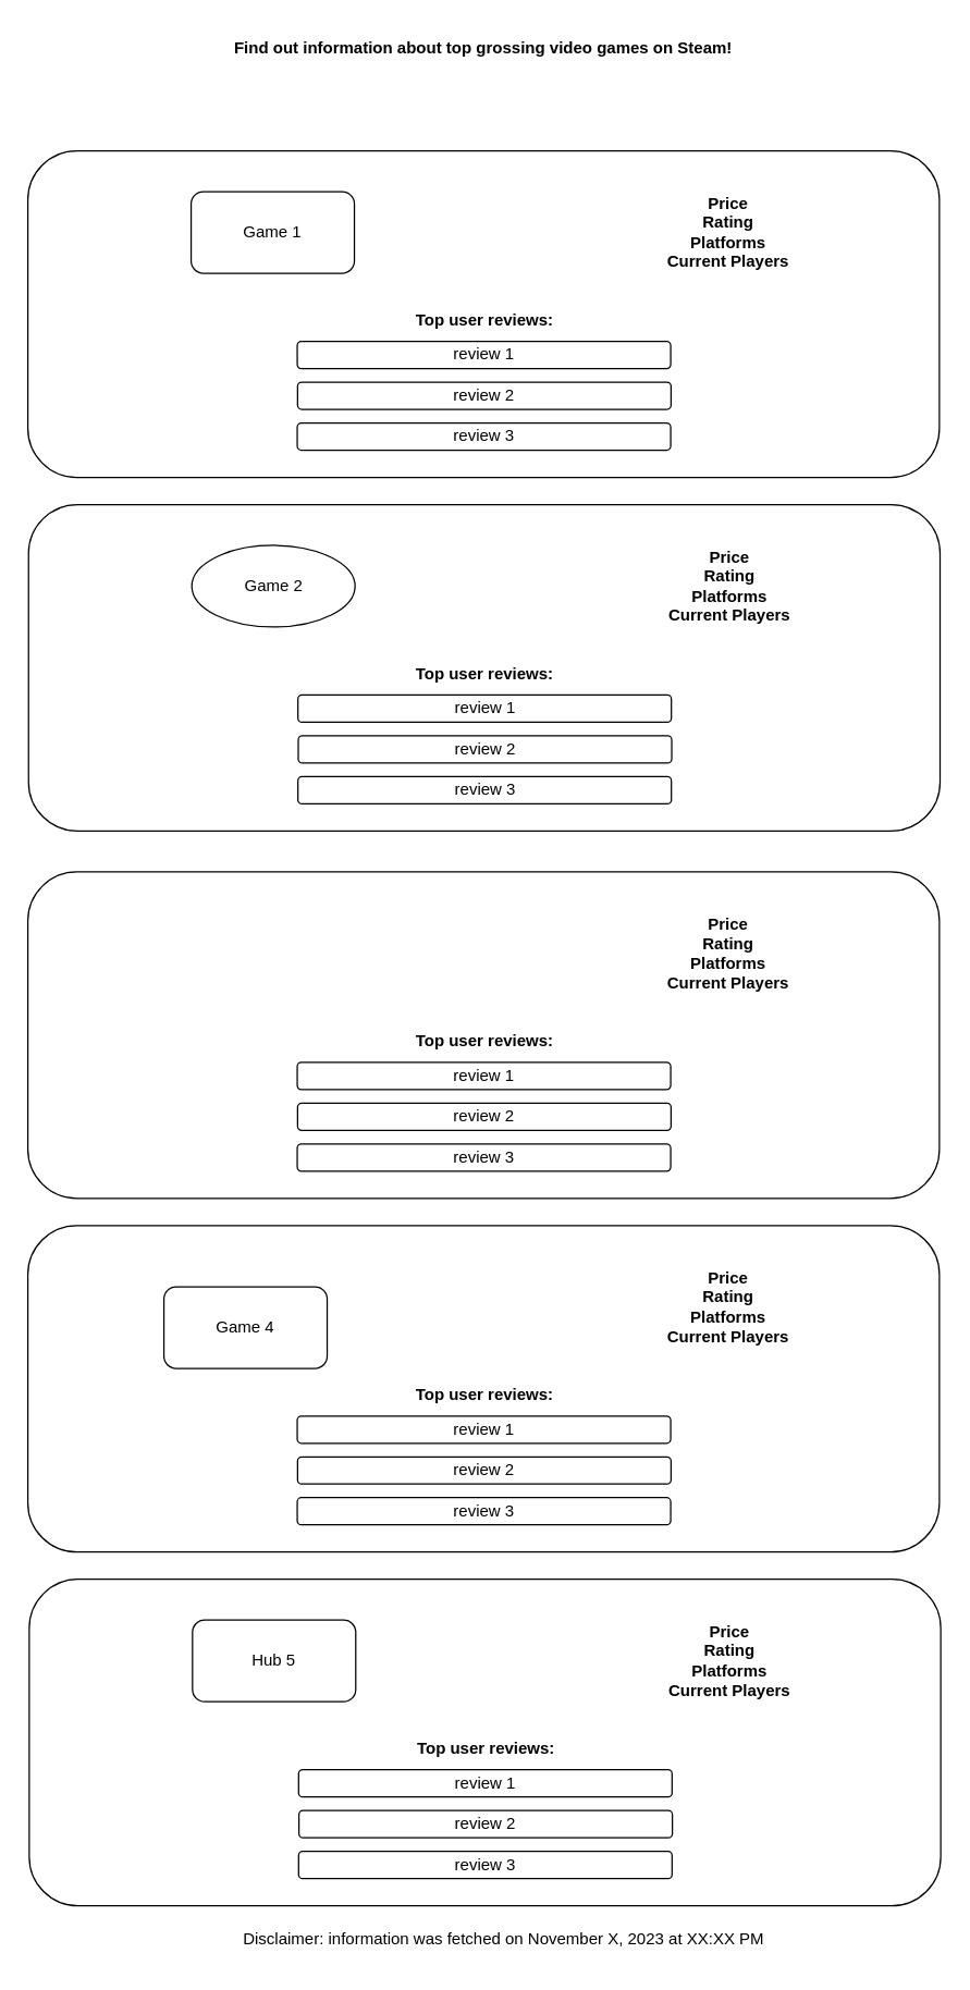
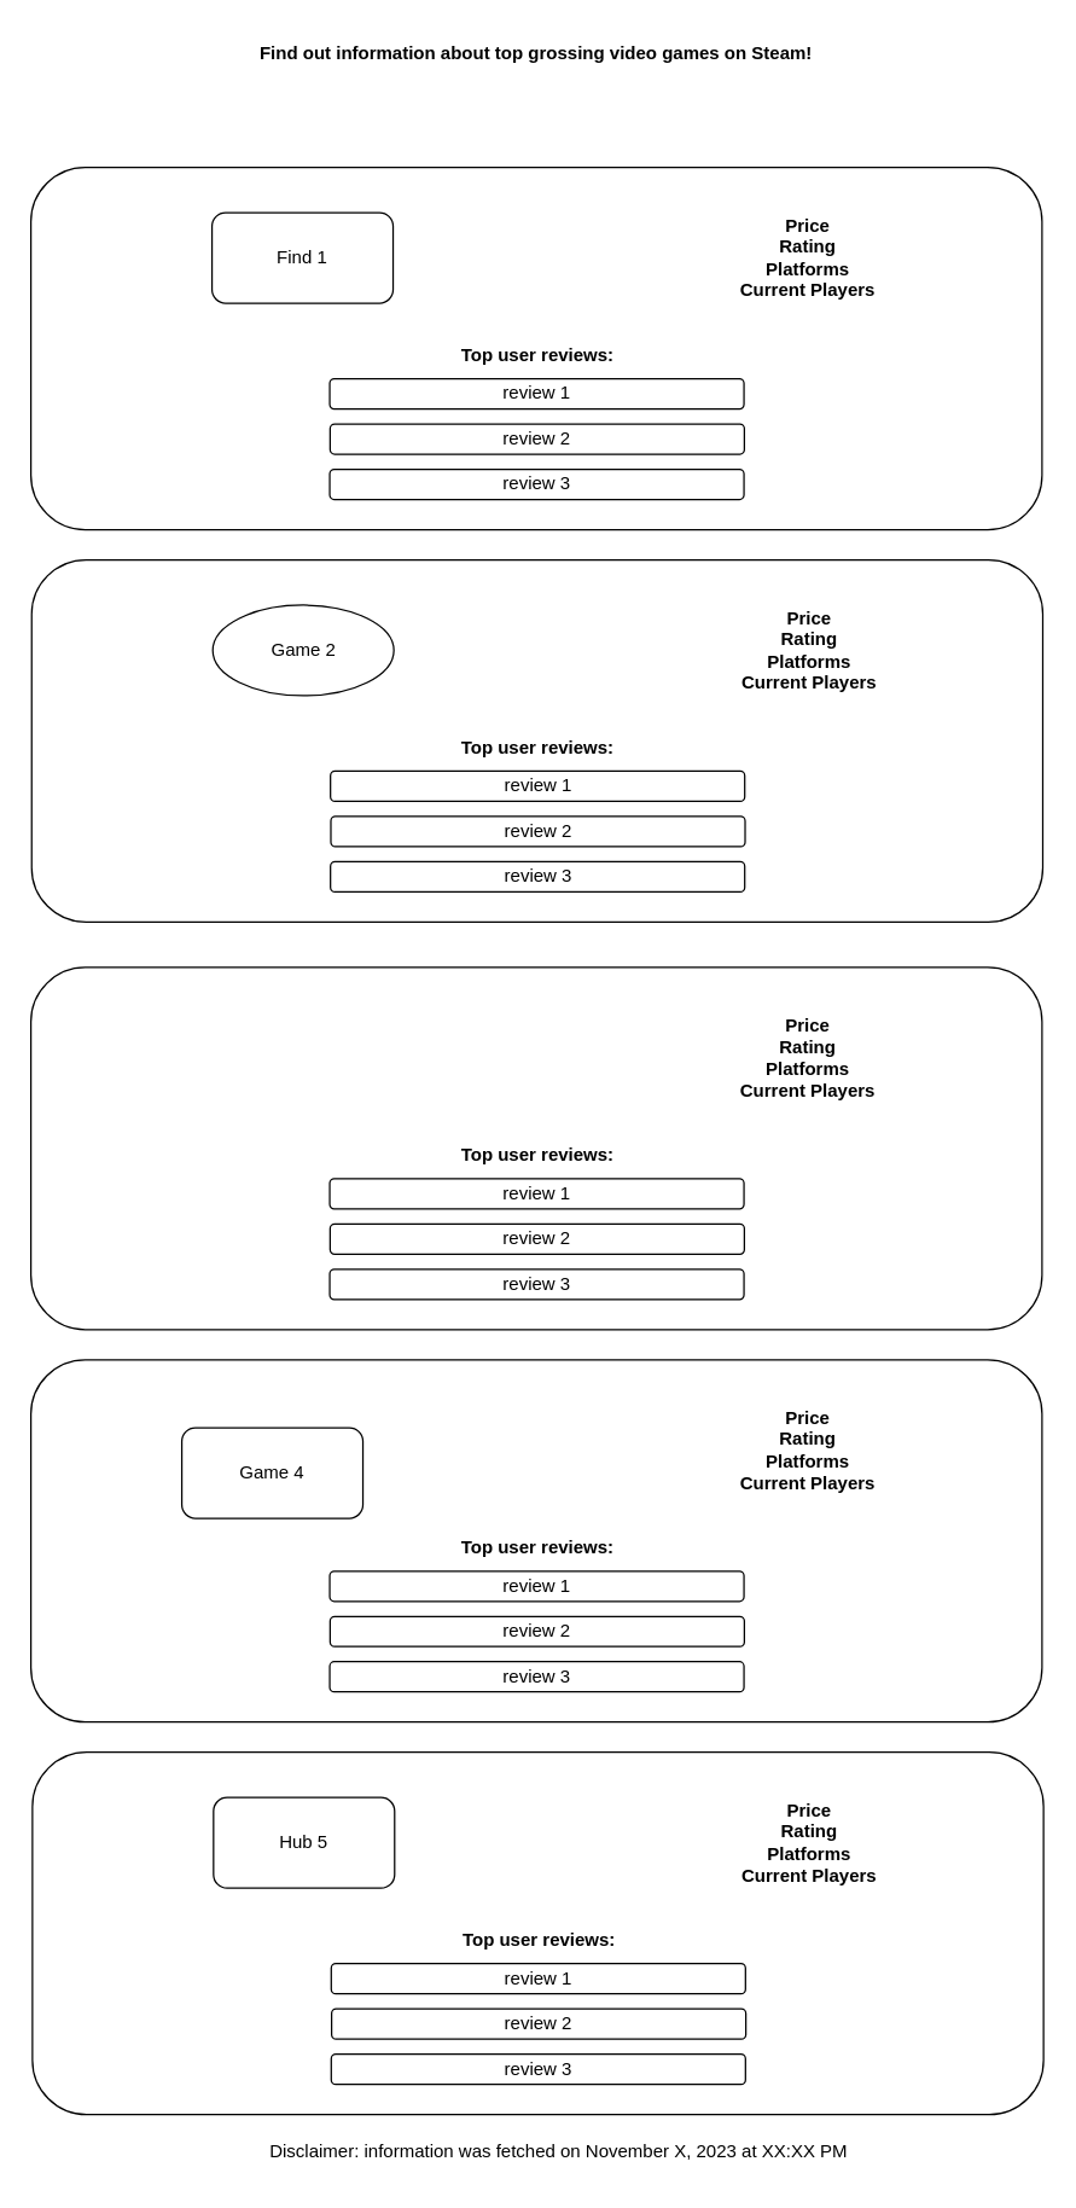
  <mxCell id="0" />
  <mxCell id="1" parent="0" />
  <mxCell id="2" value="&lt;b&gt;Find out information about top grossing video games on Steam!&lt;/b&gt;" style="text;html=1;strokeColor=none;fillColor=none;align=center;verticalAlign=middle;whiteSpace=wrap;rounded=0;" vertex="1" parent="1"><mxGeometry x="115" y="20" width="480" height="30" as="geometry" /></mxCell>
  <mxCell id="3" value="" style="rounded=1;whiteSpace=wrap;html=1;movable=1;resizable=1;rotatable=1;deletable=1;editable=1;locked=0;connectable=1;" vertex="1" parent="1"><mxGeometry x="20" y="110" width="670" height="240" as="geometry" /></mxCell>
- <mxCell id="4" value="Game 1" style="rounded=1;whiteSpace=wrap;html=1;movable=1;resizable=1;rotatable=1;deletable=1;editable=1;locked=0;connectable=1;" vertex="1" parent="1"><mxGeometry x="140" y="140" width="120" height="60" as="geometry" /></mxCell>
+ <mxCell id="4" value="Find 1" style="rounded=1;whiteSpace=wrap;html=1;movable=1;resizable=1;rotatable=1;deletable=1;editable=1;locked=0;connectable=1;" vertex="1" parent="1"><mxGeometry x="140" y="140" width="120" height="60" as="geometry" /></mxCell>
  <mxCell id="5" value="&lt;b&gt;Price&lt;br&gt;Rating&lt;br&gt;Platforms&lt;br&gt;Current Players&lt;br&gt;&lt;/b&gt;" style="text;html=1;strokeColor=none;fillColor=none;align=center;verticalAlign=middle;whiteSpace=wrap;rounded=0;movable=1;resizable=1;rotatable=1;deletable=1;editable=1;locked=0;connectable=1;" vertex="1" parent="1"><mxGeometry x="445" y="130" width="180" height="80" as="geometry" /></mxCell>
  <mxCell id="6" value="&lt;b&gt;Top user reviews:&lt;br&gt;&lt;/b&gt;" style="text;html=1;strokeColor=none;fillColor=none;align=center;verticalAlign=middle;whiteSpace=wrap;rounded=0;movable=1;resizable=1;rotatable=1;deletable=1;editable=1;locked=0;connectable=1;" vertex="1" parent="1"><mxGeometry x="265.5" y="220" width="180" height="30" as="geometry" /></mxCell>
  <mxCell id="7" value="review 1" style="rounded=1;whiteSpace=wrap;html=1;movable=1;resizable=1;rotatable=1;deletable=1;editable=1;locked=0;connectable=1;" vertex="1" parent="1"><mxGeometry x="218" y="250" width="274.5" height="20" as="geometry" /></mxCell>
  <mxCell id="8" value="review 2" style="rounded=1;whiteSpace=wrap;html=1;movable=1;resizable=1;rotatable=1;deletable=1;editable=1;locked=0;connectable=1;" vertex="1" parent="1"><mxGeometry x="218.25" y="280" width="274.5" height="20" as="geometry" /></mxCell>
  <mxCell id="9" value="review 3" style="rounded=1;whiteSpace=wrap;html=1;movable=1;resizable=1;rotatable=1;deletable=1;editable=1;locked=0;connectable=1;" vertex="1" parent="1"><mxGeometry x="218" y="310" width="274.5" height="20" as="geometry" /></mxCell>
  <mxCell id="10" value="" style="rounded=1;whiteSpace=wrap;html=1;movable=1;resizable=1;rotatable=1;deletable=1;editable=1;locked=0;connectable=1;" vertex="1" parent="1"><mxGeometry x="20.5" y="370" width="670" height="240" as="geometry" /></mxCell>
  <mxCell id="11" value="Game 2" style="ellipse;whiteSpace=wrap;html=1;movable=1;resizable=1;rotatable=1;deletable=1;editable=1;locked=0;connectable=1;" vertex="1" parent="1"><mxGeometry x="140.5" y="400" width="120" height="60" as="geometry" /></mxCell>
  <mxCell id="12" value="&lt;b&gt;Price&lt;br&gt;Rating&lt;br&gt;Platforms&lt;br&gt;Current Players&lt;br&gt;&lt;/b&gt;" style="text;html=1;strokeColor=none;fillColor=none;align=center;verticalAlign=middle;whiteSpace=wrap;rounded=0;movable=1;resizable=1;rotatable=1;deletable=1;editable=1;locked=0;connectable=1;" vertex="1" parent="1"><mxGeometry x="445.5" y="390" width="180" height="80" as="geometry" /></mxCell>
  <mxCell id="13" value="&lt;b&gt;Top user reviews:&lt;br&gt;&lt;/b&gt;" style="text;html=1;strokeColor=none;fillColor=none;align=center;verticalAlign=middle;whiteSpace=wrap;rounded=0;movable=1;resizable=1;rotatable=1;deletable=1;editable=1;locked=0;connectable=1;" vertex="1" parent="1"><mxGeometry x="266" y="480" width="180" height="30" as="geometry" /></mxCell>
  <mxCell id="14" value="review 1" style="rounded=1;whiteSpace=wrap;html=1;movable=1;resizable=1;rotatable=1;deletable=1;editable=1;locked=0;connectable=1;" vertex="1" parent="1"><mxGeometry x="218.5" y="510" width="274.5" height="20" as="geometry" /></mxCell>
  <mxCell id="15" value="review 2" style="rounded=1;whiteSpace=wrap;html=1;movable=1;resizable=1;rotatable=1;deletable=1;editable=1;locked=0;connectable=1;" vertex="1" parent="1"><mxGeometry x="218.75" y="540" width="274.5" height="20" as="geometry" /></mxCell>
  <mxCell id="16" value="review 3" style="rounded=1;whiteSpace=wrap;html=1;movable=1;resizable=1;rotatable=1;deletable=1;editable=1;locked=0;connectable=1;" vertex="1" parent="1"><mxGeometry x="218.5" y="570" width="274.5" height="20" as="geometry" /></mxCell>
  <mxCell id="17" value="" style="rounded=1;whiteSpace=wrap;html=1;movable=1;resizable=1;rotatable=1;deletable=1;editable=1;locked=0;connectable=1;" vertex="1" parent="1"><mxGeometry x="20" y="640" width="670" height="240" as="geometry" /></mxCell>
  <mxCell id="18" value="&lt;b&gt;Price&lt;br&gt;Rating&lt;br&gt;Platforms&lt;br&gt;Current Players&lt;br&gt;&lt;/b&gt;" style="text;html=1;strokeColor=none;fillColor=none;align=center;verticalAlign=middle;whiteSpace=wrap;rounded=0;movable=1;resizable=1;rotatable=1;deletable=1;editable=1;locked=0;connectable=1;" vertex="1" parent="1"><mxGeometry x="445" y="660" width="180" height="80" as="geometry" /></mxCell>
  <mxCell id="19" value="&lt;b&gt;Top user reviews:&lt;br&gt;&lt;/b&gt;" style="text;html=1;strokeColor=none;fillColor=none;align=center;verticalAlign=middle;whiteSpace=wrap;rounded=0;movable=1;resizable=1;rotatable=1;deletable=1;editable=1;locked=0;connectable=1;" vertex="1" parent="1"><mxGeometry x="265.5" y="750" width="180" height="30" as="geometry" /></mxCell>
  <mxCell id="20" value="review 1" style="rounded=1;whiteSpace=wrap;html=1;movable=1;resizable=1;rotatable=1;deletable=1;editable=1;locked=0;connectable=1;" vertex="1" parent="1"><mxGeometry x="218" y="780" width="274.5" height="20" as="geometry" /></mxCell>
  <mxCell id="21" value="review 2" style="rounded=1;whiteSpace=wrap;html=1;movable=1;resizable=1;rotatable=1;deletable=1;editable=1;locked=0;connectable=1;" vertex="1" parent="1"><mxGeometry x="218.25" y="810" width="274.5" height="20" as="geometry" /></mxCell>
  <mxCell id="22" value="review 3" style="rounded=1;whiteSpace=wrap;html=1;movable=1;resizable=1;rotatable=1;deletable=1;editable=1;locked=0;connectable=1;" vertex="1" parent="1"><mxGeometry x="218" y="840" width="274.5" height="20" as="geometry" /></mxCell>
  <mxCell id="23" value="" style="rounded=1;whiteSpace=wrap;html=1;movable=1;resizable=1;rotatable=1;deletable=1;editable=1;locked=0;connectable=1;" vertex="1" parent="1"><mxGeometry x="20" y="900" width="670" height="240" as="geometry" /></mxCell>
  <mxCell id="24" value="Game 4" style="rounded=1;whiteSpace=wrap;html=1;movable=1;resizable=1;rotatable=1;deletable=1;editable=1;locked=0;connectable=1;" vertex="1" parent="1"><mxGeometry x="120" y="945" width="120" height="60" as="geometry" /></mxCell>
  <mxCell id="25" value="&lt;b&gt;Price&lt;br&gt;Rating&lt;br&gt;Platforms&lt;br&gt;Current Players&lt;br&gt;&lt;/b&gt;" style="text;html=1;strokeColor=none;fillColor=none;align=center;verticalAlign=middle;whiteSpace=wrap;rounded=0;movable=1;resizable=1;rotatable=1;deletable=1;editable=1;locked=0;connectable=1;" vertex="1" parent="1"><mxGeometry x="445" y="920" width="180" height="80" as="geometry" /></mxCell>
  <mxCell id="26" value="&lt;b&gt;Top user reviews:&lt;br&gt;&lt;/b&gt;" style="text;html=1;strokeColor=none;fillColor=none;align=center;verticalAlign=middle;whiteSpace=wrap;rounded=0;movable=1;resizable=1;rotatable=1;deletable=1;editable=1;locked=0;connectable=1;" vertex="1" parent="1"><mxGeometry x="265.5" y="1010" width="180" height="30" as="geometry" /></mxCell>
  <mxCell id="27" value="review 1" style="rounded=1;whiteSpace=wrap;html=1;movable=1;resizable=1;rotatable=1;deletable=1;editable=1;locked=0;connectable=1;" vertex="1" parent="1"><mxGeometry x="218" y="1040" width="274.5" height="20" as="geometry" /></mxCell>
  <mxCell id="28" value="review 2" style="rounded=1;whiteSpace=wrap;html=1;movable=1;resizable=1;rotatable=1;deletable=1;editable=1;locked=0;connectable=1;" vertex="1" parent="1"><mxGeometry x="218.25" y="1070" width="274.5" height="20" as="geometry" /></mxCell>
  <mxCell id="29" value="review 3" style="rounded=1;whiteSpace=wrap;html=1;movable=1;resizable=1;rotatable=1;deletable=1;editable=1;locked=0;connectable=1;" vertex="1" parent="1"><mxGeometry x="218" y="1100" width="274.5" height="20" as="geometry" /></mxCell>
  <mxCell id="30" value="" style="rounded=1;whiteSpace=wrap;html=1;movable=1;resizable=1;rotatable=1;deletable=1;editable=1;locked=0;connectable=1;" vertex="1" parent="1"><mxGeometry x="21" y="1160" width="670" height="240" as="geometry" /></mxCell>
  <mxCell id="31" value="Hub 5" style="rounded=1;whiteSpace=wrap;html=1;movable=1;resizable=1;rotatable=1;deletable=1;editable=1;locked=0;connectable=1;" vertex="1" parent="1"><mxGeometry x="141" y="1190" width="120" height="60" as="geometry" /></mxCell>
  <mxCell id="32" value="&lt;b&gt;Price&lt;br&gt;Rating&lt;br&gt;Platforms&lt;br&gt;Current Players&lt;br&gt;&lt;/b&gt;" style="text;html=1;strokeColor=none;fillColor=none;align=center;verticalAlign=middle;whiteSpace=wrap;rounded=0;movable=1;resizable=1;rotatable=1;deletable=1;editable=1;locked=0;connectable=1;" vertex="1" parent="1"><mxGeometry x="446" y="1180" width="180" height="80" as="geometry" /></mxCell>
  <mxCell id="33" value="&lt;b&gt;Top user reviews:&lt;br&gt;&lt;/b&gt;" style="text;html=1;strokeColor=none;fillColor=none;align=center;verticalAlign=middle;whiteSpace=wrap;rounded=0;movable=1;resizable=1;rotatable=1;deletable=1;editable=1;locked=0;connectable=1;" vertex="1" parent="1"><mxGeometry x="266.5" y="1270" width="180" height="30" as="geometry" /></mxCell>
  <mxCell id="34" value="review 1" style="rounded=1;whiteSpace=wrap;html=1;movable=1;resizable=1;rotatable=1;deletable=1;editable=1;locked=0;connectable=1;" vertex="1" parent="1"><mxGeometry x="219" y="1300" width="274.5" height="20" as="geometry" /></mxCell>
  <mxCell id="35" value="review 2" style="rounded=1;whiteSpace=wrap;html=1;movable=1;resizable=1;rotatable=1;deletable=1;editable=1;locked=0;connectable=1;" vertex="1" parent="1"><mxGeometry x="219.25" y="1330" width="274.5" height="20" as="geometry" /></mxCell>
  <mxCell id="36" value="review 3" style="rounded=1;whiteSpace=wrap;html=1;movable=1;resizable=1;rotatable=1;deletable=1;editable=1;locked=0;connectable=1;" vertex="1" parent="1"><mxGeometry x="219" y="1360" width="274.5" height="20" as="geometry" /></mxCell>
  <mxCell id="37" value="Disclaimer: information was fetched on November X, 2023 at XX:XX PM" style="text;html=1;strokeColor=none;fillColor=none;align=center;verticalAlign=middle;whiteSpace=wrap;rounded=0;" vertex="1" parent="1"><mxGeometry x="160" y="1410" width="420" height="30" as="geometry" /></mxCell>
